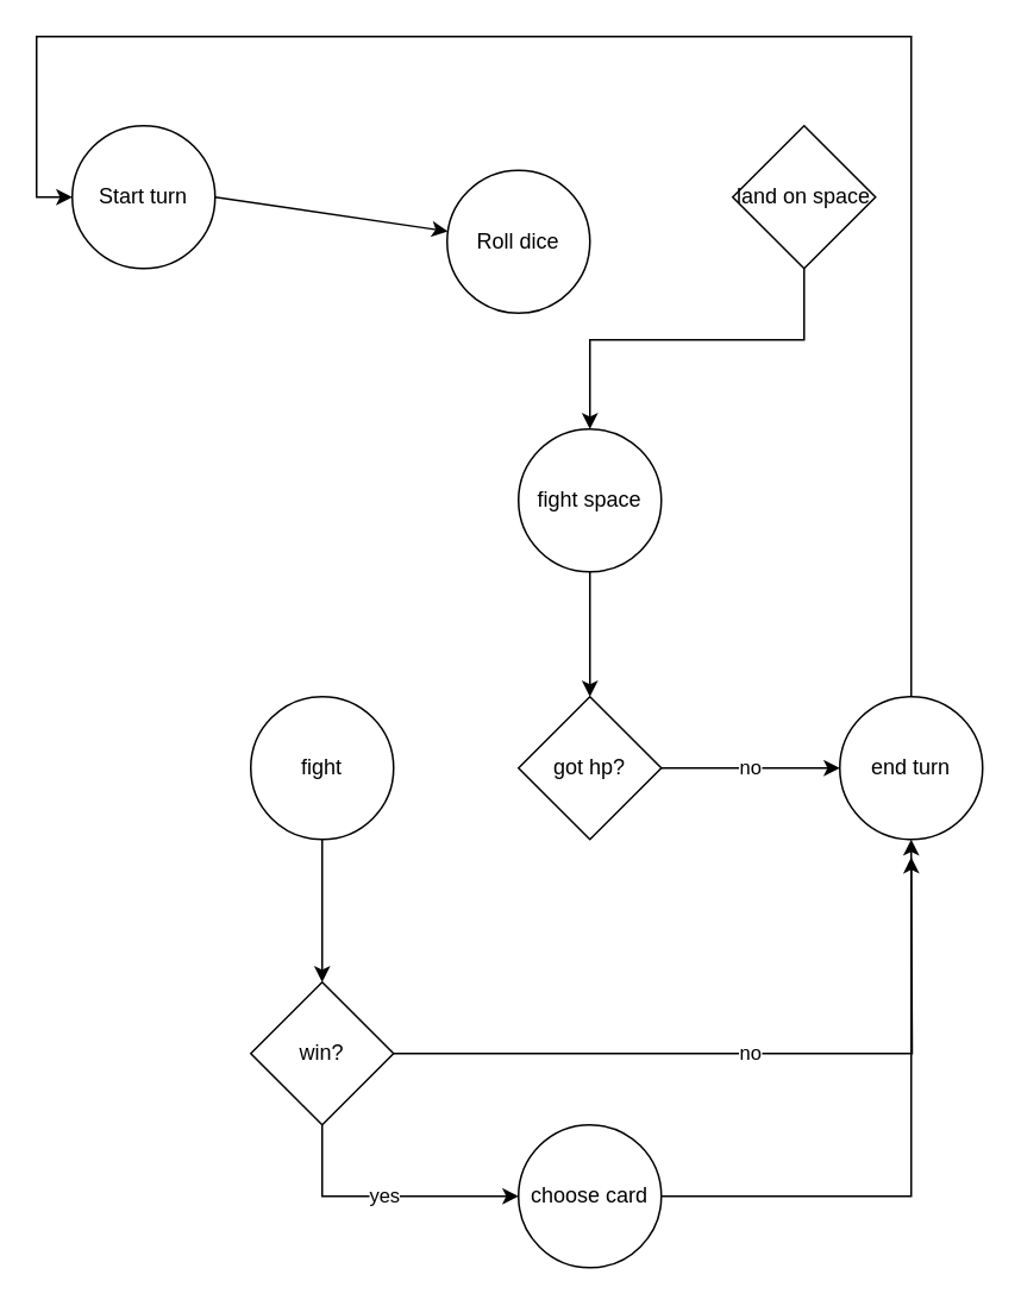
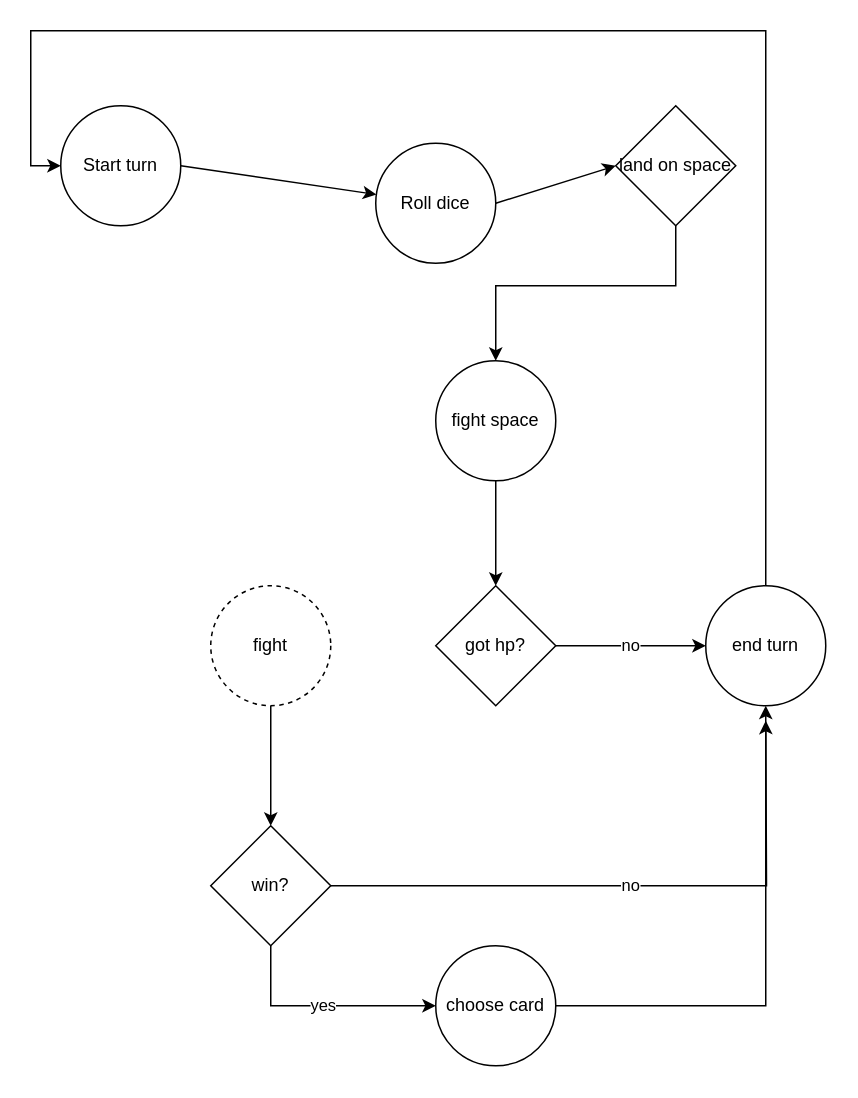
  <mxCell id="0" />
  <mxCell id="1" parent="0" />
  <mxCell id="2" value="Start turn" style="ellipse;whiteSpace=wrap;html=1;aspect=fixed;" vertex="1" parent="1"><mxGeometry x="40" y="70" width="80" height="80" as="geometry" /></mxCell>
+ <mxCell id="3" value="" style="endArrow=classic;html=1;rounded=0;exitX=1;exitY=0.5;exitDx=0;exitDy=0;entryX=0;entryY=0.5;entryDx=0;entryDy=0;" edge="1" parent="1" source="5" target="7"><mxGeometry width="50" height="50" relative="1" as="geometry"><mxPoint x="440" y="500" as="sourcePoint" /><mxPoint x="400" y="110" as="targetPoint" /><Array as="points" /></mxGeometry></mxCell>
  <mxCell id="4" value="" style="endArrow=classic;html=1;rounded=0;exitX=1;exitY=0.5;exitDx=0;exitDy=0;" edge="1" parent="1" source="2" target="5"><mxGeometry width="50" height="50" relative="1" as="geometry"><mxPoint x="120" y="110" as="sourcePoint" /><mxPoint x="350" y="110" as="targetPoint" /><Array as="points" /></mxGeometry></mxCell>
  <mxCell id="5" value="Roll dice" style="ellipse;whiteSpace=wrap;html=1;aspect=fixed;" vertex="1" parent="1"><mxGeometry x="250" y="95" width="80" height="80" as="geometry" /></mxCell>
  <mxCell id="6" style="edgeStyle=orthogonalEdgeStyle;rounded=0;orthogonalLoop=1;jettySize=auto;html=1;" edge="1" parent="1"><mxGeometry relative="1" as="geometry"><mxPoint x="330" y="240" as="targetPoint" /><mxPoint x="450" y="150" as="sourcePoint" /><Array as="points"><mxPoint x="450" y="190" /><mxPoint x="330" y="190" /></Array></mxGeometry></mxCell>
  <mxCell id="7" value="land on space" style="rhombus;whiteSpace=wrap;html=1;" vertex="1" parent="1"><mxGeometry x="410" y="70" width="80" height="80" as="geometry" /></mxCell>
  <mxCell id="8" style="edgeStyle=orthogonalEdgeStyle;rounded=0;orthogonalLoop=1;jettySize=auto;html=1;exitX=0.5;exitY=1;exitDx=0;exitDy=0;" edge="1" parent="1"><mxGeometry relative="1" as="geometry"><mxPoint x="330" y="390" as="targetPoint" /><mxPoint x="330" y="320" as="sourcePoint" /></mxGeometry></mxCell>
  <mxCell id="9" value="fight space" style="ellipse;whiteSpace=wrap;html=1;aspect=fixed;" vertex="1" parent="1"><mxGeometry x="290" y="240" width="80" height="80" as="geometry" /></mxCell>
  <mxCell id="10" value="no" style="edgeStyle=orthogonalEdgeStyle;rounded=0;orthogonalLoop=1;jettySize=auto;html=1;" edge="1" parent="1" source="11" target="13"><mxGeometry relative="1" as="geometry" /></mxCell>
  <mxCell id="11" value="got hp?" style="rhombus;whiteSpace=wrap;html=1;" vertex="1" parent="1"><mxGeometry x="290" y="390" width="80" height="80" as="geometry" /></mxCell>
  <mxCell id="12" style="edgeStyle=orthogonalEdgeStyle;rounded=0;orthogonalLoop=1;jettySize=auto;html=1;entryX=0;entryY=0.5;entryDx=0;entryDy=0;" edge="1" parent="1" source="13" target="2"><mxGeometry relative="1" as="geometry"><Array as="points"><mxPoint x="510" y="20" /><mxPoint x="20" y="20" /><mxPoint x="20" y="110" /></Array></mxGeometry></mxCell>
  <mxCell id="13" value="end turn" style="ellipse;whiteSpace=wrap;html=1;" vertex="1" parent="1"><mxGeometry x="470" y="390" width="80" height="80" as="geometry" /></mxCell>
  <mxCell id="14" value="" style="edgeStyle=orthogonalEdgeStyle;rounded=0;orthogonalLoop=1;jettySize=auto;html=1;" edge="1" parent="1" source="15" target="18"><mxGeometry relative="1" as="geometry" /></mxCell>
- <mxCell id="15" value="fight" style="ellipse;whiteSpace=wrap;html=1;" vertex="1" parent="1"><mxGeometry x="140" y="390" width="80" height="80" as="geometry" /></mxCell>
+ <mxCell id="15" value="fight" style="ellipse;whiteSpace=wrap;html=1;dashed=1;" vertex="1" parent="1"><mxGeometry x="140" y="390" width="80" height="80" as="geometry" /></mxCell>
  <mxCell id="16" value="yes" style="edgeStyle=orthogonalEdgeStyle;rounded=0;orthogonalLoop=1;jettySize=auto;html=1;" edge="1" parent="1" source="18" target="20"><mxGeometry relative="1" as="geometry"><Array as="points"><mxPoint x="180" y="670" /></Array></mxGeometry></mxCell>
  <mxCell id="17" value="no" style="edgeStyle=orthogonalEdgeStyle;rounded=0;orthogonalLoop=1;jettySize=auto;html=1;" edge="1" parent="1" source="18"><mxGeometry relative="1" as="geometry"><mxPoint x="510" y="480" as="targetPoint" /></mxGeometry></mxCell>
  <mxCell id="18" value="win?" style="rhombus;whiteSpace=wrap;html=1;" vertex="1" parent="1"><mxGeometry x="140" y="550" width="80" height="80" as="geometry" /></mxCell>
  <mxCell id="19" style="edgeStyle=orthogonalEdgeStyle;rounded=0;orthogonalLoop=1;jettySize=auto;html=1;entryX=0.5;entryY=1;entryDx=0;entryDy=0;" edge="1" parent="1" source="20" target="13"><mxGeometry relative="1" as="geometry" /></mxCell>
  <mxCell id="20" value="choose card" style="ellipse;whiteSpace=wrap;html=1;" vertex="1" parent="1"><mxGeometry x="290" y="630" width="80" height="80" as="geometry" /></mxCell>
